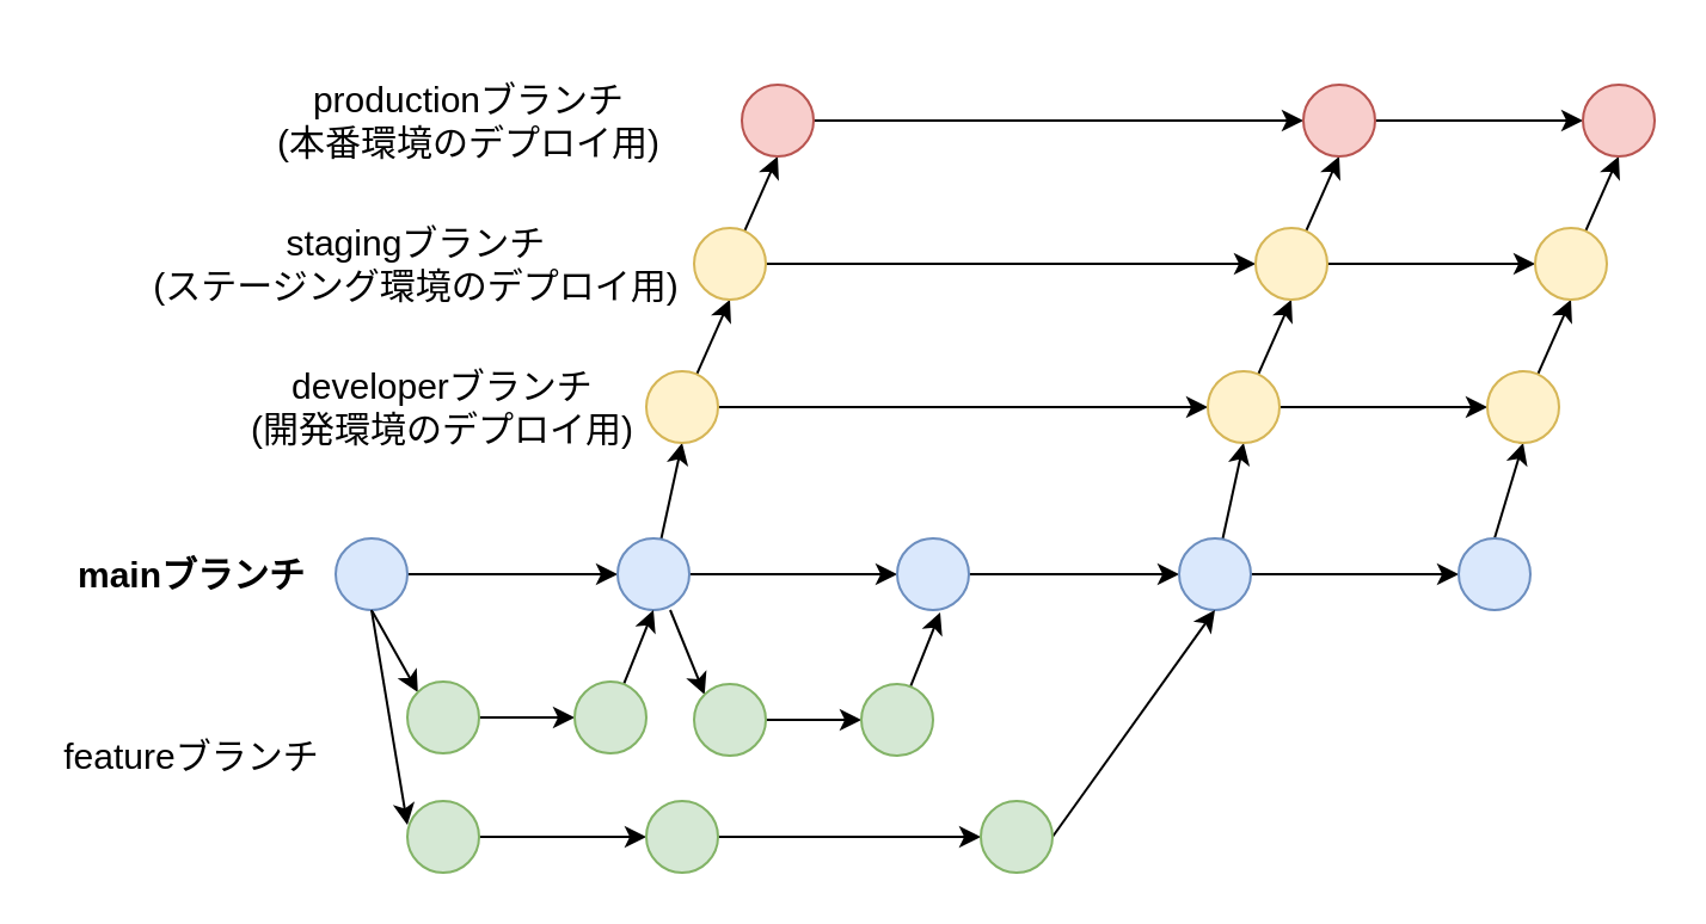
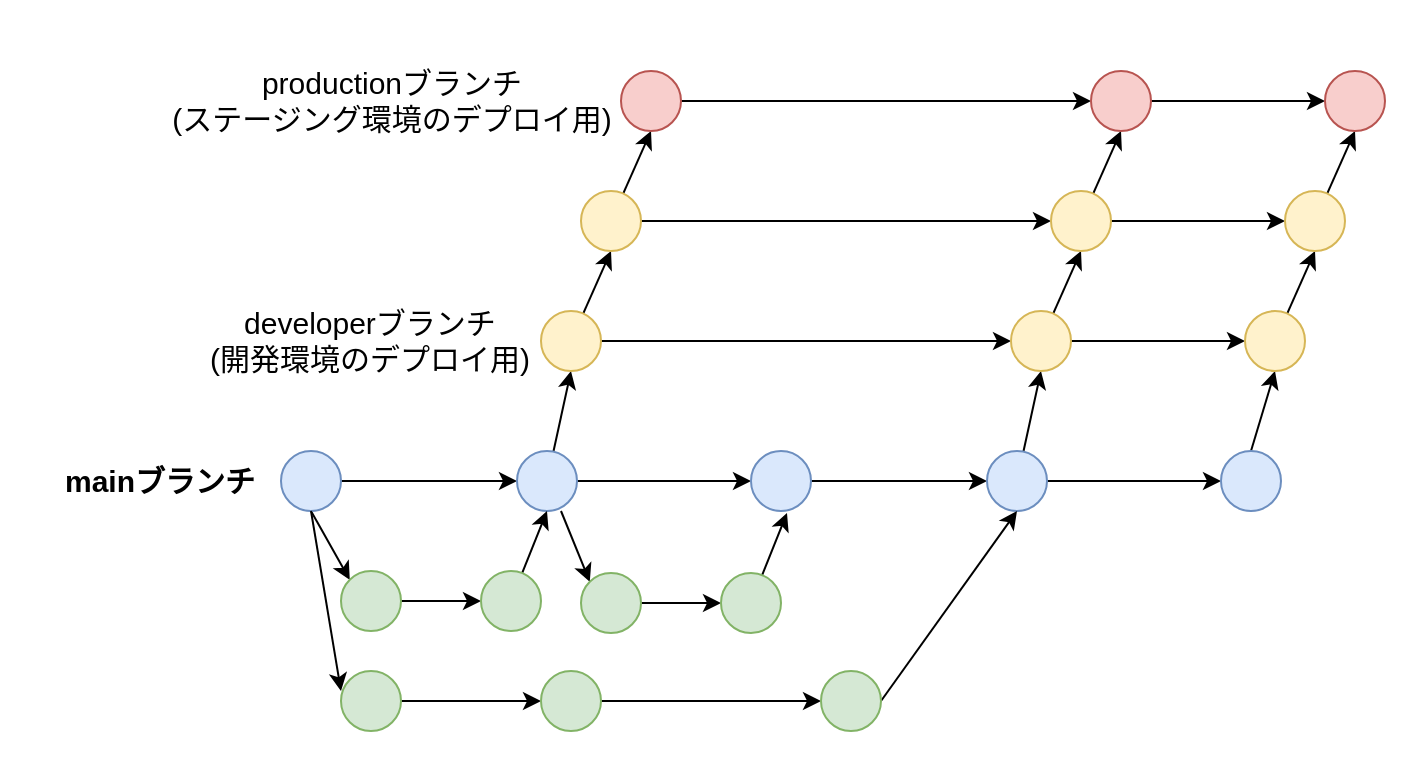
  <mxCell id="0" />
  <mxCell id="1" parent="0" />
  <mxCell id="2" style="rounded=0;orthogonalLoop=1;jettySize=auto;html=1;entryX=0;entryY=0;entryDx=0;entryDy=0;" edge="1" parent="1" target="14"><mxGeometry relative="1" as="geometry"><mxPoint x="155" y="255" as="sourcePoint" /></mxGeometry></mxCell>
  <mxCell id="3" style="edgeStyle=none;shape=connector;rounded=0;orthogonalLoop=1;jettySize=auto;html=1;entryX=0;entryY=0.5;entryDx=0;entryDy=0;strokeColor=default;align=center;verticalAlign=middle;fontFamily=Helvetica;fontSize=11;fontColor=default;labelBackgroundColor=default;endArrow=classic;" edge="1" parent="1" source="4" target="7"><mxGeometry relative="1" as="geometry" /></mxCell>
  <mxCell id="4" value="" style="ellipse;whiteSpace=wrap;html=1;aspect=fixed;fillColor=#dae8fc;strokeColor=#6c8ebf;" vertex="1" parent="1"><mxGeometry x="140" y="225" width="30" height="30" as="geometry" /></mxCell>
  <mxCell id="5" style="edgeStyle=none;shape=connector;rounded=0;orthogonalLoop=1;jettySize=auto;html=1;entryX=0;entryY=0.5;entryDx=0;entryDy=0;strokeColor=default;align=center;verticalAlign=middle;fontFamily=Helvetica;fontSize=11;fontColor=default;labelBackgroundColor=default;endArrow=classic;" edge="1" parent="1" source="7" target="9"><mxGeometry relative="1" as="geometry" /></mxCell>
  <mxCell id="6" style="edgeStyle=none;shape=connector;rounded=0;orthogonalLoop=1;jettySize=auto;html=1;entryX=0.5;entryY=1;entryDx=0;entryDy=0;strokeColor=default;align=center;verticalAlign=middle;fontFamily=Helvetica;fontSize=11;fontColor=default;labelBackgroundColor=default;endArrow=classic;" edge="1" parent="1" source="7" target="33"><mxGeometry relative="1" as="geometry" /></mxCell>
  <mxCell id="7" value="" style="ellipse;whiteSpace=wrap;html=1;aspect=fixed;fillColor=#dae8fc;strokeColor=#6c8ebf;" vertex="1" parent="1"><mxGeometry x="258" y="225" width="30" height="30" as="geometry" /></mxCell>
  <mxCell id="8" style="edgeStyle=none;shape=connector;rounded=0;orthogonalLoop=1;jettySize=auto;html=1;entryX=0;entryY=0.5;entryDx=0;entryDy=0;strokeColor=default;align=center;verticalAlign=middle;fontFamily=Helvetica;fontSize=11;fontColor=default;labelBackgroundColor=default;endArrow=classic;" edge="1" parent="1" source="9" target="12"><mxGeometry relative="1" as="geometry" /></mxCell>
  <mxCell id="9" value="" style="ellipse;whiteSpace=wrap;html=1;aspect=fixed;fillColor=#dae8fc;strokeColor=#6c8ebf;" vertex="1" parent="1"><mxGeometry x="375" y="225" width="30" height="30" as="geometry" /></mxCell>
  <mxCell id="10" style="edgeStyle=none;shape=connector;rounded=0;orthogonalLoop=1;jettySize=auto;html=1;entryX=0;entryY=0.5;entryDx=0;entryDy=0;strokeColor=default;align=center;verticalAlign=middle;fontFamily=Helvetica;fontSize=11;fontColor=default;labelBackgroundColor=default;endArrow=classic;" edge="1" parent="1" source="12" target="16"><mxGeometry relative="1" as="geometry" /></mxCell>
  <mxCell id="11" style="edgeStyle=none;shape=connector;rounded=0;orthogonalLoop=1;jettySize=auto;html=1;entryX=0.5;entryY=1;entryDx=0;entryDy=0;strokeColor=default;align=center;verticalAlign=middle;fontFamily=Helvetica;fontSize=11;fontColor=default;labelBackgroundColor=default;endArrow=classic;" edge="1" parent="1" source="12" target="36"><mxGeometry relative="1" as="geometry" /></mxCell>
  <mxCell id="12" value="" style="ellipse;whiteSpace=wrap;html=1;aspect=fixed;fillColor=#dae8fc;strokeColor=#6c8ebf;" vertex="1" parent="1"><mxGeometry x="493" y="225" width="30" height="30" as="geometry" /></mxCell>
  <mxCell id="13" style="edgeStyle=orthogonalEdgeStyle;rounded=0;orthogonalLoop=1;jettySize=auto;html=1;entryX=0;entryY=0.5;entryDx=0;entryDy=0;" edge="1" parent="1" source="14" target="18"><mxGeometry relative="1" as="geometry" /></mxCell>
  <mxCell id="14" value="" style="ellipse;whiteSpace=wrap;html=1;aspect=fixed;fillColor=#d5e8d4;strokeColor=#82b366;align=center;verticalAlign=middle;fontFamily=Helvetica;fontSize=12;" vertex="1" parent="1"><mxGeometry x="170" y="285" width="30" height="30" as="geometry" /></mxCell>
  <mxCell id="15" style="edgeStyle=none;shape=connector;rounded=0;orthogonalLoop=1;jettySize=auto;html=1;entryX=0.5;entryY=1;entryDx=0;entryDy=0;strokeColor=default;align=center;verticalAlign=middle;fontFamily=Helvetica;fontSize=11;fontColor=default;labelBackgroundColor=default;endArrow=classic;exitX=0.5;exitY=0;exitDx=0;exitDy=0;" edge="1" parent="1" source="16" target="38"><mxGeometry relative="1" as="geometry" /></mxCell>
  <mxCell id="16" value="" style="ellipse;whiteSpace=wrap;html=1;aspect=fixed;fillColor=#dae8fc;strokeColor=#6c8ebf;align=center;verticalAlign=middle;fontFamily=Helvetica;fontSize=12;fontColor=default;" vertex="1" parent="1"><mxGeometry x="610" y="225" width="30" height="30" as="geometry" /></mxCell>
  <mxCell id="17" style="edgeStyle=none;shape=connector;rounded=0;orthogonalLoop=1;jettySize=auto;html=1;entryX=0.5;entryY=1;entryDx=0;entryDy=0;strokeColor=default;align=center;verticalAlign=middle;fontFamily=Helvetica;fontSize=11;fontColor=default;labelBackgroundColor=default;endArrow=classic;" edge="1" parent="1" source="18" target="7"><mxGeometry relative="1" as="geometry" /></mxCell>
  <mxCell id="18" value="" style="ellipse;whiteSpace=wrap;html=1;aspect=fixed;fillColor=#d5e8d4;strokeColor=#82b366;align=center;verticalAlign=middle;fontFamily=Helvetica;fontSize=12;" vertex="1" parent="1"><mxGeometry x="240" y="285" width="30" height="30" as="geometry" /></mxCell>
  <mxCell id="19" style="rounded=0;orthogonalLoop=1;jettySize=auto;html=1;entryX=0;entryY=0;entryDx=0;entryDy=0;" edge="1" parent="1" target="21"><mxGeometry relative="1" as="geometry"><mxPoint x="280" y="255" as="sourcePoint" /></mxGeometry></mxCell>
  <mxCell id="20" style="edgeStyle=orthogonalEdgeStyle;rounded=0;orthogonalLoop=1;jettySize=auto;html=1;entryX=0;entryY=0.5;entryDx=0;entryDy=0;" edge="1" parent="1" source="21" target="23"><mxGeometry relative="1" as="geometry" /></mxCell>
  <mxCell id="21" value="" style="ellipse;whiteSpace=wrap;html=1;aspect=fixed;fillColor=#d5e8d4;strokeColor=#82b366;align=center;verticalAlign=middle;fontFamily=Helvetica;fontSize=12;" vertex="1" parent="1"><mxGeometry x="290" y="286" width="30" height="30" as="geometry" /></mxCell>
  <mxCell id="22" style="edgeStyle=none;shape=connector;rounded=0;orthogonalLoop=1;jettySize=auto;html=1;entryX=0.5;entryY=1;entryDx=0;entryDy=0;strokeColor=default;align=center;verticalAlign=middle;fontFamily=Helvetica;fontSize=11;fontColor=default;labelBackgroundColor=default;endArrow=classic;" edge="1" parent="1" source="23"><mxGeometry relative="1" as="geometry"><mxPoint x="393" y="256" as="targetPoint" /></mxGeometry></mxCell>
  <mxCell id="23" value="" style="ellipse;whiteSpace=wrap;html=1;aspect=fixed;fillColor=#d5e8d4;strokeColor=#82b366;align=center;verticalAlign=middle;fontFamily=Helvetica;fontSize=12;" vertex="1" parent="1"><mxGeometry x="360" y="286" width="30" height="30" as="geometry" /></mxCell>
  <mxCell id="24" style="edgeStyle=none;shape=connector;rounded=0;orthogonalLoop=1;jettySize=auto;html=1;entryX=0;entryY=0.5;entryDx=0;entryDy=0;strokeColor=default;align=center;verticalAlign=middle;fontFamily=Helvetica;fontSize=11;fontColor=default;labelBackgroundColor=default;endArrow=classic;" edge="1" parent="1" source="25" target="28"><mxGeometry relative="1" as="geometry" /></mxCell>
  <mxCell id="25" value="" style="ellipse;whiteSpace=wrap;html=1;aspect=fixed;fillColor=#d5e8d4;strokeColor=#82b366;align=center;verticalAlign=middle;fontFamily=Helvetica;fontSize=12;" vertex="1" parent="1"><mxGeometry x="170" y="335" width="30" height="30" as="geometry" /></mxCell>
  <mxCell id="26" style="rounded=0;orthogonalLoop=1;jettySize=auto;html=1;exitX=0.5;exitY=1;exitDx=0;exitDy=0;" edge="1" parent="1"><mxGeometry relative="1" as="geometry"><mxPoint x="155" y="255" as="sourcePoint" /><mxPoint x="170" y="345" as="targetPoint" /></mxGeometry></mxCell>
  <mxCell id="27" style="edgeStyle=none;shape=connector;rounded=0;orthogonalLoop=1;jettySize=auto;html=1;strokeColor=default;align=center;verticalAlign=middle;fontFamily=Helvetica;fontSize=11;fontColor=default;labelBackgroundColor=default;endArrow=classic;" edge="1" parent="1" source="28"><mxGeometry relative="1" as="geometry"><mxPoint x="410" y="350" as="targetPoint" /></mxGeometry></mxCell>
  <mxCell id="28" value="" style="ellipse;whiteSpace=wrap;html=1;aspect=fixed;fillColor=#d5e8d4;strokeColor=#82b366;align=center;verticalAlign=middle;fontFamily=Helvetica;fontSize=12;" vertex="1" parent="1"><mxGeometry x="270" y="335" width="30" height="30" as="geometry" /></mxCell>
  <mxCell id="29" style="edgeStyle=none;shape=connector;rounded=0;orthogonalLoop=1;jettySize=auto;html=1;entryX=0.5;entryY=1;entryDx=0;entryDy=0;strokeColor=default;align=center;verticalAlign=middle;fontFamily=Helvetica;fontSize=11;fontColor=default;labelBackgroundColor=default;endArrow=classic;exitX=1;exitY=0.5;exitDx=0;exitDy=0;" edge="1" parent="1" source="30" target="12"><mxGeometry relative="1" as="geometry" /></mxCell>
  <mxCell id="30" value="" style="ellipse;whiteSpace=wrap;html=1;aspect=fixed;fillColor=#d5e8d4;strokeColor=#82b366;align=center;verticalAlign=middle;fontFamily=Helvetica;fontSize=12;" vertex="1" parent="1"><mxGeometry x="410" y="335" width="30" height="30" as="geometry" /></mxCell>
  <mxCell id="31" style="edgeStyle=none;shape=connector;rounded=0;orthogonalLoop=1;jettySize=auto;html=1;strokeColor=default;align=center;verticalAlign=middle;fontFamily=Helvetica;fontSize=11;fontColor=default;labelBackgroundColor=default;endArrow=classic;" edge="1" parent="1" source="33" target="36"><mxGeometry relative="1" as="geometry" /></mxCell>
  <mxCell id="32" style="edgeStyle=none;shape=connector;rounded=0;orthogonalLoop=1;jettySize=auto;html=1;entryX=0.5;entryY=1;entryDx=0;entryDy=0;strokeColor=default;align=center;verticalAlign=middle;fontFamily=Helvetica;fontSize=11;fontColor=default;labelBackgroundColor=default;endArrow=classic;" edge="1" parent="1" source="33" target="41"><mxGeometry relative="1" as="geometry" /></mxCell>
  <mxCell id="33" value="" style="ellipse;whiteSpace=wrap;html=1;aspect=fixed;fillColor=#fff2cc;strokeColor=#d6b656;" vertex="1" parent="1"><mxGeometry x="270" y="155" width="30" height="30" as="geometry" /></mxCell>
  <mxCell id="34" style="edgeStyle=none;shape=connector;rounded=0;orthogonalLoop=1;jettySize=auto;html=1;strokeColor=default;align=center;verticalAlign=middle;fontFamily=Helvetica;fontSize=11;fontColor=default;labelBackgroundColor=default;endArrow=classic;" edge="1" parent="1" source="36" target="38"><mxGeometry relative="1" as="geometry" /></mxCell>
  <mxCell id="35" style="edgeStyle=none;shape=connector;rounded=0;orthogonalLoop=1;jettySize=auto;html=1;entryX=0.5;entryY=1;entryDx=0;entryDy=0;strokeColor=default;align=center;verticalAlign=middle;fontFamily=Helvetica;fontSize=11;fontColor=default;labelBackgroundColor=default;endArrow=classic;" edge="1" parent="1" source="36" target="44"><mxGeometry relative="1" as="geometry" /></mxCell>
  <mxCell id="36" value="" style="ellipse;whiteSpace=wrap;html=1;aspect=fixed;fillColor=#fff2cc;strokeColor=#d6b656;" vertex="1" parent="1"><mxGeometry x="505" y="155" width="30" height="30" as="geometry" /></mxCell>
  <mxCell id="37" style="edgeStyle=none;shape=connector;rounded=0;orthogonalLoop=1;jettySize=auto;html=1;entryX=0.5;entryY=1;entryDx=0;entryDy=0;strokeColor=default;align=center;verticalAlign=middle;fontFamily=Helvetica;fontSize=11;fontColor=default;labelBackgroundColor=default;endArrow=classic;" edge="1" parent="1" source="38" target="46"><mxGeometry relative="1" as="geometry" /></mxCell>
  <mxCell id="38" value="" style="ellipse;whiteSpace=wrap;html=1;aspect=fixed;fillColor=#fff2cc;strokeColor=#d6b656;align=center;verticalAlign=middle;fontFamily=Helvetica;fontSize=12;" vertex="1" parent="1"><mxGeometry x="622" y="155" width="30" height="30" as="geometry" /></mxCell>
  <mxCell id="39" style="edgeStyle=none;shape=connector;rounded=0;orthogonalLoop=1;jettySize=auto;html=1;strokeColor=default;align=center;verticalAlign=middle;fontFamily=Helvetica;fontSize=11;fontColor=default;labelBackgroundColor=default;endArrow=classic;" edge="1" parent="1" source="41" target="44"><mxGeometry relative="1" as="geometry" /></mxCell>
  <mxCell id="40" style="edgeStyle=none;shape=connector;rounded=0;orthogonalLoop=1;jettySize=auto;html=1;entryX=0.5;entryY=1;entryDx=0;entryDy=0;strokeColor=default;align=center;verticalAlign=middle;fontFamily=Helvetica;fontSize=11;fontColor=default;labelBackgroundColor=default;endArrow=classic;" edge="1" parent="1" source="41" target="48"><mxGeometry relative="1" as="geometry" /></mxCell>
  <mxCell id="41" value="" style="ellipse;whiteSpace=wrap;html=1;aspect=fixed;fillColor=#fff2cc;strokeColor=#d6b656;" vertex="1" parent="1"><mxGeometry x="290" y="95" width="30" height="30" as="geometry" /></mxCell>
  <mxCell id="42" style="edgeStyle=none;shape=connector;rounded=0;orthogonalLoop=1;jettySize=auto;html=1;strokeColor=default;align=center;verticalAlign=middle;fontFamily=Helvetica;fontSize=11;fontColor=default;labelBackgroundColor=default;endArrow=classic;" edge="1" parent="1" source="44" target="46"><mxGeometry relative="1" as="geometry" /></mxCell>
  <mxCell id="43" style="edgeStyle=none;shape=connector;rounded=0;orthogonalLoop=1;jettySize=auto;html=1;entryX=0.5;entryY=1;entryDx=0;entryDy=0;strokeColor=default;align=center;verticalAlign=middle;fontFamily=Helvetica;fontSize=11;fontColor=default;labelBackgroundColor=default;endArrow=classic;" edge="1" parent="1" source="44" target="50"><mxGeometry relative="1" as="geometry" /></mxCell>
  <mxCell id="44" value="" style="ellipse;whiteSpace=wrap;html=1;aspect=fixed;fillColor=#fff2cc;strokeColor=#d6b656;" vertex="1" parent="1"><mxGeometry x="525" y="95" width="30" height="30" as="geometry" /></mxCell>
  <mxCell id="45" style="edgeStyle=none;shape=connector;rounded=0;orthogonalLoop=1;jettySize=auto;html=1;entryX=0.5;entryY=1;entryDx=0;entryDy=0;strokeColor=default;align=center;verticalAlign=middle;fontFamily=Helvetica;fontSize=11;fontColor=default;labelBackgroundColor=default;endArrow=classic;" edge="1" parent="1" source="46" target="51"><mxGeometry relative="1" as="geometry" /></mxCell>
  <mxCell id="46" value="" style="ellipse;whiteSpace=wrap;html=1;aspect=fixed;fillColor=#fff2cc;strokeColor=#d6b656;align=center;verticalAlign=middle;fontFamily=Helvetica;fontSize=12;" vertex="1" parent="1"><mxGeometry x="642" y="95" width="30" height="30" as="geometry" /></mxCell>
  <mxCell id="47" style="edgeStyle=none;shape=connector;rounded=0;orthogonalLoop=1;jettySize=auto;html=1;strokeColor=default;align=center;verticalAlign=middle;fontFamily=Helvetica;fontSize=11;fontColor=default;labelBackgroundColor=default;endArrow=classic;" edge="1" parent="1" source="48" target="50"><mxGeometry relative="1" as="geometry" /></mxCell>
  <mxCell id="48" value="" style="ellipse;whiteSpace=wrap;html=1;aspect=fixed;fillColor=#f8cecc;strokeColor=#b85450;" vertex="1" parent="1"><mxGeometry x="310" y="35" width="30" height="30" as="geometry" /></mxCell>
  <mxCell id="49" style="edgeStyle=none;shape=connector;rounded=0;orthogonalLoop=1;jettySize=auto;html=1;strokeColor=default;align=center;verticalAlign=middle;fontFamily=Helvetica;fontSize=11;fontColor=default;labelBackgroundColor=default;endArrow=classic;" edge="1" parent="1" source="50" target="51"><mxGeometry relative="1" as="geometry" /></mxCell>
  <mxCell id="50" value="" style="ellipse;whiteSpace=wrap;html=1;aspect=fixed;fillColor=#f8cecc;strokeColor=#b85450;" vertex="1" parent="1"><mxGeometry x="545" y="35" width="30" height="30" as="geometry" /></mxCell>
  <mxCell id="51" value="" style="ellipse;whiteSpace=wrap;html=1;aspect=fixed;fillColor=#f8cecc;strokeColor=#b85450;align=center;verticalAlign=middle;fontFamily=Helvetica;fontSize=12;" vertex="1" parent="1"><mxGeometry x="662" y="35" width="30" height="30" as="geometry" /></mxCell>
  <mxCell id="52" value="mainブランチ" style="rounded=0;whiteSpace=wrap;html=1;fontFamily=Helvetica;fontSize=15;fontColor=default;labelBackgroundColor=default;fillColor=none;strokeColor=none;fontStyle=1" vertex="1" parent="1"><mxGeometry x="20" y="210" width="120" height="60" as="geometry" /></mxCell>
- <mxCell id="53" value="featureブランチ" style="rounded=0;whiteSpace=wrap;html=1;fontFamily=Helvetica;fontSize=15;fontColor=default;labelBackgroundColor=default;fillColor=none;strokeColor=none;" vertex="1" parent="1"><mxGeometry x="20" y="286" width="120" height="60" as="geometry" /></mxCell>
  <mxCell id="54" value="developerブランチ&lt;div&gt;(開発環境のデプロイ用)&lt;/div&gt;" style="rounded=0;whiteSpace=wrap;html=1;fontFamily=Helvetica;fontSize=15;fontColor=default;labelBackgroundColor=default;fillColor=none;strokeColor=none;" vertex="1" parent="1"><mxGeometry x="104" y="140" width="162" height="60" as="geometry" /></mxCell>
- <mxCell id="55" value="stagingブランチ&lt;div&gt;(ステージング環境のデプロイ用)&lt;/div&gt;" style="rounded=0;whiteSpace=wrap;html=1;fontFamily=Helvetica;fontSize=15;fontColor=default;labelBackgroundColor=default;fillColor=none;strokeColor=none;" vertex="1" parent="1"><mxGeometry x="60" y="80" width="228" height="60" as="geometry" /></mxCell>
- <mxCell id="56" value="productionブランチ&lt;div&gt;(本番環境のデプロイ用)&lt;/div&gt;" style="rounded=0;whiteSpace=wrap;html=1;fontFamily=Helvetica;fontSize=15;fontColor=default;labelBackgroundColor=default;fillColor=none;strokeColor=none;" vertex="1" parent="1"><mxGeometry x="82" y="20" width="228" height="60" as="geometry" /></mxCell>
+ <mxCell id="56" value="productionブランチ&lt;div&gt;(ステージング環境のデプロイ用)&lt;/div&gt;" style="rounded=0;whiteSpace=wrap;html=1;fontFamily=Helvetica;fontSize=15;fontColor=default;labelBackgroundColor=default;fillColor=none;strokeColor=none;" vertex="1" parent="1"><mxGeometry x="82" y="20" width="228" height="60" as="geometry" /></mxCell>
